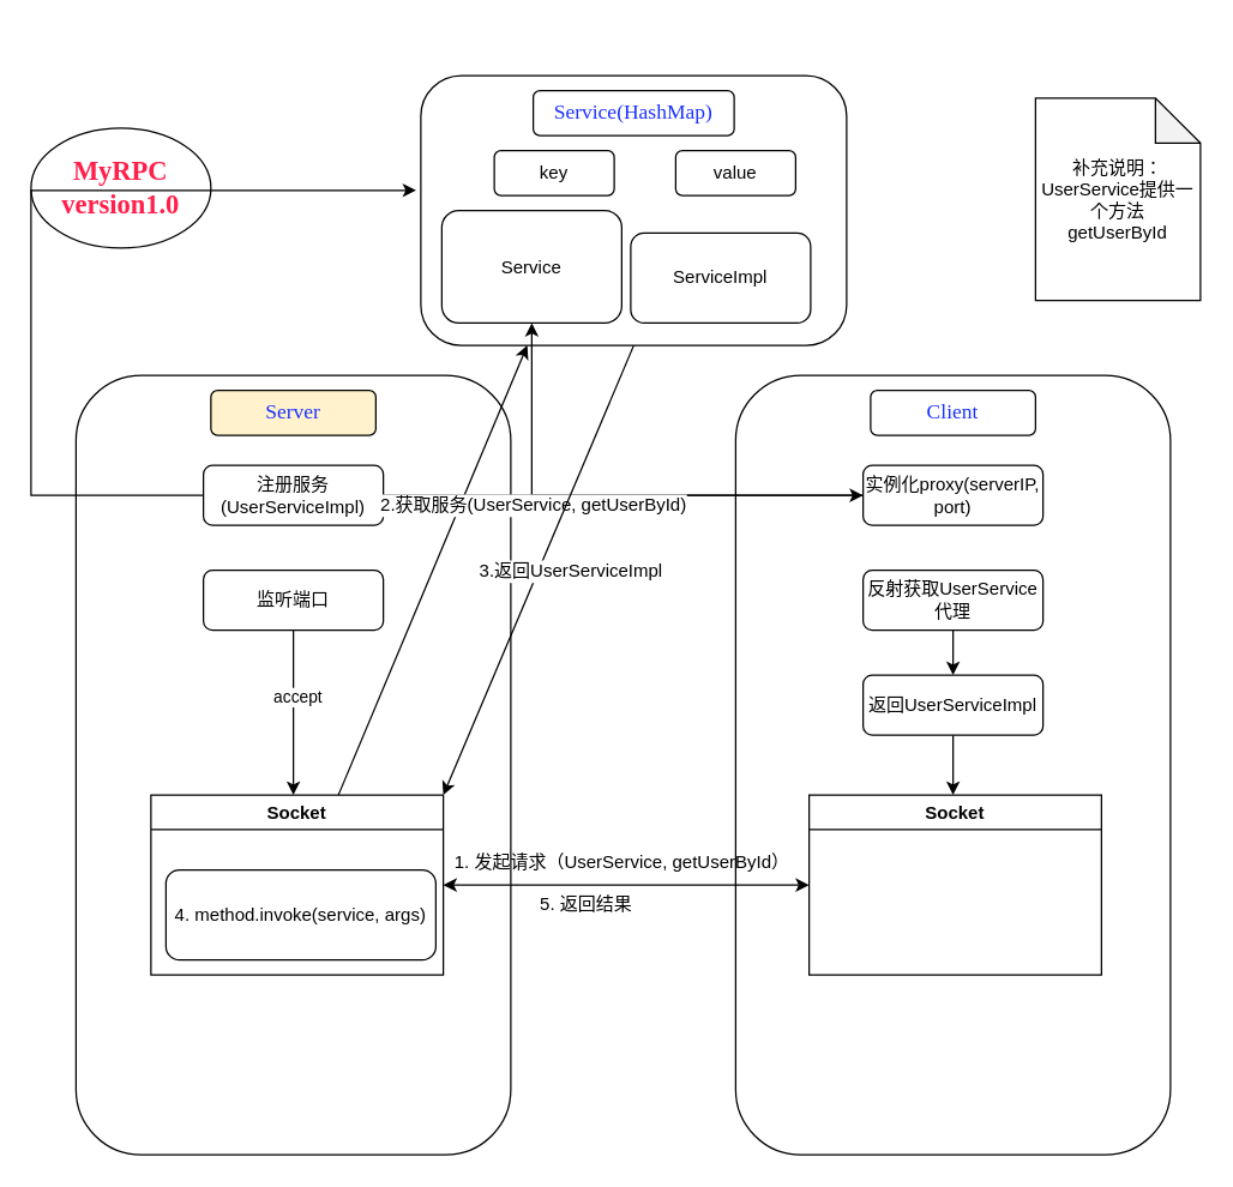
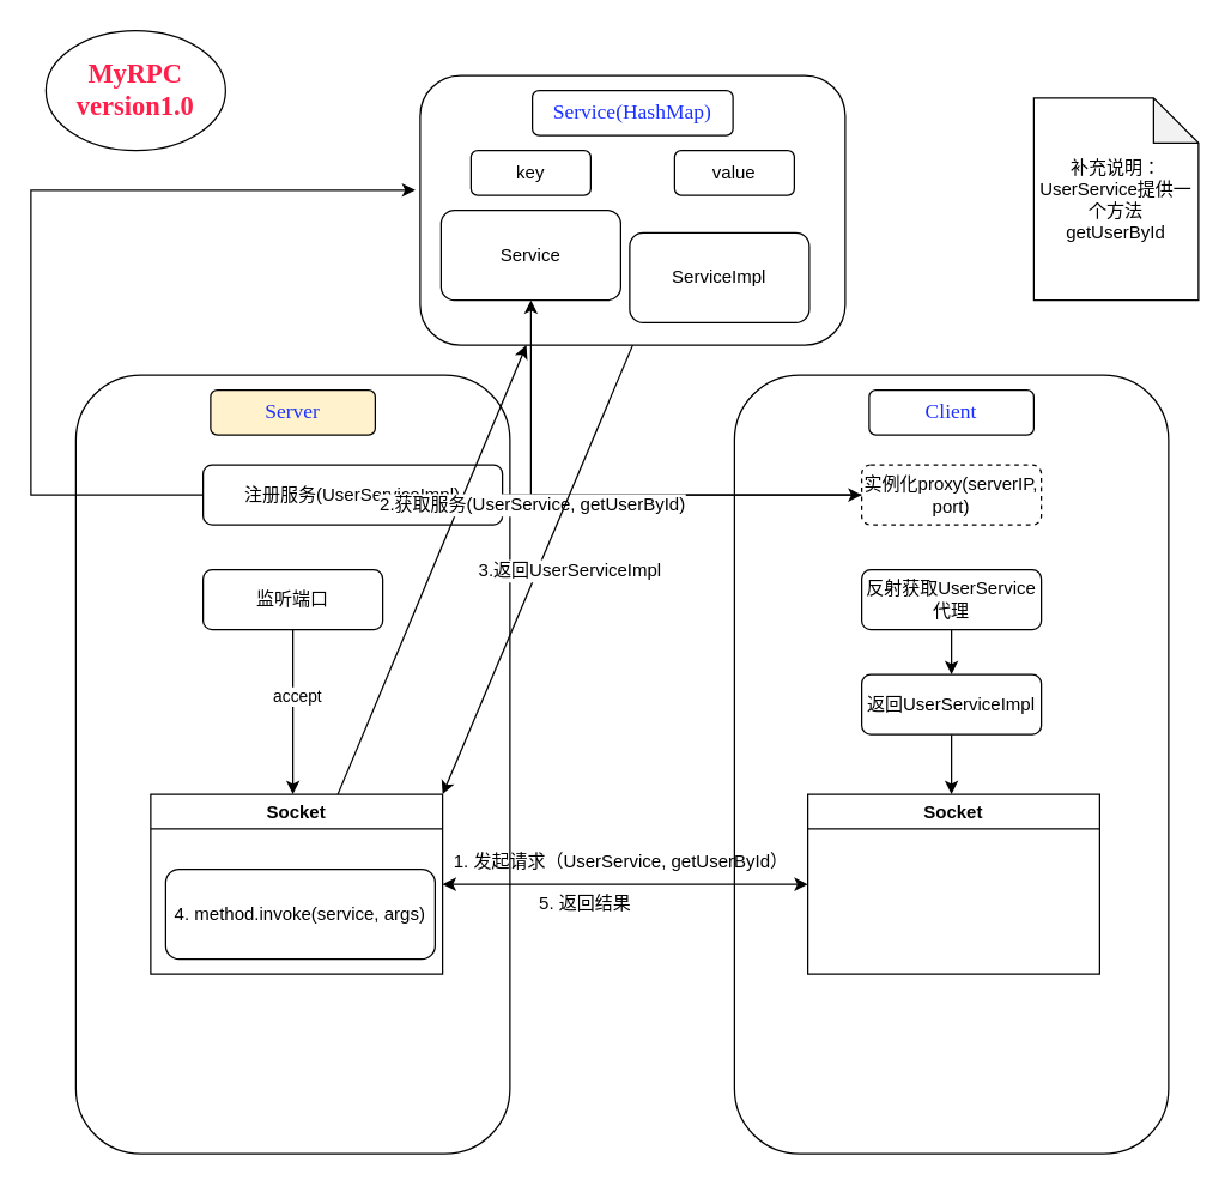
  <mxCell id="0" />
  <mxCell id="1" parent="0" />
  <mxCell id="2" value="&lt;div&gt;&lt;br&gt;&lt;/div&gt;" style="rounded=1;whiteSpace=wrap;html=1;" vertex="1" parent="1"><mxGeometry x="280" y="50" width="284" height="180" as="geometry" /></mxCell>
  <mxCell id="3" value="&lt;font color=&quot;#1930ff&quot; style=&quot;font-size: 14px;&quot; face=&quot;Comic Sans MS&quot;&gt;Service(HashMap)&lt;/font&gt;" style="rounded=1;whiteSpace=wrap;html=1;" vertex="1" parent="1"><mxGeometry x="355" y="60" width="134" height="30" as="geometry" /></mxCell>
- <mxCell id="4" value="Service" style="rounded=1;whiteSpace=wrap;html=1;" vertex="1" parent="1"><mxGeometry x="294" y="140" width="120" height="75" as="geometry" /></mxCell>
+ <mxCell id="4" value="Service" style="rounded=1;whiteSpace=wrap;html=1;" vertex="1" parent="1"><mxGeometry x="294" y="140" width="120" height="60" as="geometry" /></mxCell>
  <mxCell id="5" value="ServiceImpl" style="rounded=1;whiteSpace=wrap;html=1;" vertex="1" parent="1"><mxGeometry x="420" y="155" width="120" height="60" as="geometry" /></mxCell>
- <mxCell id="6" value="key" style="rounded=1;whiteSpace=wrap;html=1;" vertex="1" parent="1"><mxGeometry x="329" y="100" width="80" height="30" as="geometry" /></mxCell>
+ <mxCell id="6" value="key" style="rounded=1;whiteSpace=wrap;html=1;" vertex="1" parent="1"><mxGeometry x="314" y="100" width="80" height="30" as="geometry" /></mxCell>
  <mxCell id="7" value="value" style="rounded=1;whiteSpace=wrap;html=1;" vertex="1" parent="1"><mxGeometry x="450" y="100" width="80" height="30" as="geometry" /></mxCell>
  <mxCell id="8" value="" style="rounded=1;whiteSpace=wrap;html=1;" vertex="1" parent="1"><mxGeometry x="50" y="250" width="290" height="520" as="geometry" /></mxCell>
  <mxCell id="9" value="" style="rounded=1;whiteSpace=wrap;html=1;" vertex="1" parent="1"><mxGeometry x="490" y="250" width="290" height="520" as="geometry" /></mxCell>
  <mxCell id="10" value="&lt;font face=&quot;Comic Sans MS&quot; color=&quot;#1930ff&quot; style=&quot;font-size: 14px;&quot;&gt;Server&lt;/font&gt;" style="rounded=1;whiteSpace=wrap;html=1;fillColor=#fff2cc;" vertex="1" parent="1"><mxGeometry x="140" y="260" width="110" height="30" as="geometry" /></mxCell>
  <mxCell id="11" value="&lt;font style=&quot;font-size: 14px;&quot; color=&quot;#1930ff&quot; face=&quot;Comic Sans MS&quot;&gt;Client&lt;/font&gt;" style="rounded=1;whiteSpace=wrap;html=1;" vertex="1" parent="1"><mxGeometry x="580" y="260" width="110" height="30" as="geometry" /></mxCell>
- <mxCell id="12" value="&lt;h2&gt;&lt;font color=&quot;#ff1f4b&quot; style=&quot;font-size: 18px;&quot; face=&quot;Comic Sans MS&quot;&gt;MyRPC&lt;br&gt;version1.0&lt;/font&gt;&lt;/h2&gt;" style="ellipse;whiteSpace=wrap;html=1;" vertex="1" parent="1"><mxGeometry x="20" y="85" width="120" height="80" as="geometry" /></mxCell>
+ <mxCell id="12" value="&lt;h2&gt;&lt;font color=&quot;#ff1f4b&quot; style=&quot;font-size: 18px;&quot; face=&quot;Comic Sans MS&quot;&gt;MyRPC&lt;br&gt;version1.0&lt;/font&gt;&lt;/h2&gt;" style="ellipse;whiteSpace=wrap;html=1;" vertex="1" parent="1"><mxGeometry x="30" y="20" width="120" height="80" as="geometry" /></mxCell>
  <mxCell id="13" value="" style="edgeStyle=orthogonalEdgeStyle;rounded=0;orthogonalLoop=1;jettySize=auto;html=1;entryX=-0.011;entryY=0.425;entryDx=0;entryDy=0;entryPerimeter=0;" edge="1" parent="1" source="15" target="2"><mxGeometry relative="1" as="geometry"><mxPoint x="60" y="140" as="targetPoint" /><Array as="points"><mxPoint x="20" y="330" /><mxPoint x="20" y="126" /></Array></mxGeometry></mxCell>
  <mxCell id="14" value="" style="edgeStyle=orthogonalEdgeStyle;rounded=0;orthogonalLoop=1;jettySize=auto;html=1;" edge="1" parent="1" source="15" target="17"><mxGeometry relative="1" as="geometry" /></mxCell>
- <mxCell id="15" value="注册服务(UserServiceImpl)" style="rounded=1;whiteSpace=wrap;html=1;" vertex="1" parent="1"><mxGeometry x="135" y="310" width="120" height="40" as="geometry" /></mxCell>
+ <mxCell id="15" value="注册服务(UserServiceImpl)" style="rounded=1;whiteSpace=wrap;html=1;" vertex="1" parent="1"><mxGeometry x="135" y="310" width="200" height="40" as="geometry" /></mxCell>
  <mxCell id="16" value="" style="edgeStyle=orthogonalEdgeStyle;rounded=0;orthogonalLoop=1;jettySize=auto;html=1;" edge="1" parent="1" source="17" target="4"><mxGeometry relative="1" as="geometry" /></mxCell>
- <mxCell id="17" value="实例化proxy(serverIP, port)" style="rounded=1;whiteSpace=wrap;html=1;" vertex="1" parent="1"><mxGeometry x="575" y="310" width="120" height="40" as="geometry" /></mxCell>
+ <mxCell id="17" value="实例化proxy(serverIP, port)" style="rounded=1;whiteSpace=wrap;html=1;dashed=1;" vertex="1" parent="1"><mxGeometry x="575" y="310" width="120" height="40" as="geometry" /></mxCell>
  <mxCell id="18" value="" style="edgeStyle=orthogonalEdgeStyle;rounded=0;orthogonalLoop=1;jettySize=auto;html=1;" edge="1" parent="1" source="19" target="22"><mxGeometry relative="1" as="geometry" /></mxCell>
  <mxCell id="19" value="反射获取UserService代理" style="rounded=1;whiteSpace=wrap;html=1;" vertex="1" parent="1"><mxGeometry x="575" y="380" width="120" height="40" as="geometry" /></mxCell>
  <mxCell id="20" value="补充说明：&lt;div&gt;UserService提供一个方法&lt;/div&gt;&lt;div&gt;getUserById&lt;/div&gt;" style="shape=note;whiteSpace=wrap;html=1;backgroundOutline=1;darkOpacity=0.05;" vertex="1" parent="1"><mxGeometry x="690" y="65" width="110" height="135" as="geometry" /></mxCell>
  <mxCell id="21" value="" style="edgeStyle=orthogonalEdgeStyle;rounded=0;orthogonalLoop=1;jettySize=auto;html=1;" edge="1" parent="1" source="22"><mxGeometry relative="1" as="geometry"><mxPoint x="635" y="530" as="targetPoint" /></mxGeometry></mxCell>
  <mxCell id="22" value="返回UserServiceImpl" style="rounded=1;whiteSpace=wrap;html=1;" vertex="1" parent="1"><mxGeometry x="575" y="450" width="120" height="40" as="geometry" /></mxCell>
  <mxCell id="23" value="" style="edgeStyle=orthogonalEdgeStyle;rounded=0;orthogonalLoop=1;jettySize=auto;html=1;" edge="1" parent="1" source="25"><mxGeometry relative="1" as="geometry"><mxPoint x="195" y="530" as="targetPoint" /></mxGeometry></mxCell>
  <mxCell id="24" value="accept" style="edgeLabel;html=1;align=center;verticalAlign=middle;resizable=0;points=[];" vertex="1" connectable="0" parent="23"><mxGeometry x="-0.197" y="2" relative="1" as="geometry"><mxPoint as="offset" /></mxGeometry></mxCell>
  <mxCell id="25" value="监听端口" style="rounded=1;whiteSpace=wrap;html=1;" vertex="1" parent="1"><mxGeometry x="135" y="380" width="120" height="40" as="geometry" /></mxCell>
  <mxCell id="26" value="1. 发起请求（UserService, getUserById）" style="text;html=1;align=center;verticalAlign=middle;resizable=0;points=[];autosize=1;strokeColor=none;fillColor=none;" vertex="1" parent="1"><mxGeometry x="289" y="560" width="250" height="30" as="geometry" /></mxCell>
  <mxCell id="27" value="" style="endArrow=classic;html=1;rounded=0;exitX=0.75;exitY=0;exitDx=0;exitDy=0;entryX=0.25;entryY=1;entryDx=0;entryDy=0;" edge="1" parent="1" target="2"><mxGeometry width="50" height="50" relative="1" as="geometry"><mxPoint x="225" y="530" as="sourcePoint" /><mxPoint x="480" y="400" as="targetPoint" /></mxGeometry></mxCell>
  <mxCell id="28" value="&lt;font style=&quot;font-size: 12px;&quot;&gt;2.获取服务(UserService, getUserById)&lt;/font&gt;" style="edgeLabel;html=1;align=center;verticalAlign=middle;resizable=0;points=[];" vertex="1" connectable="0" parent="27"><mxGeometry x="0.068" y="-2" relative="1" as="geometry"><mxPoint x="60" y="-34" as="offset" /></mxGeometry></mxCell>
  <mxCell id="29" value="Socket" style="swimlane;whiteSpace=wrap;html=1;" vertex="1" parent="1"><mxGeometry x="100" y="530" width="195" height="120" as="geometry" /></mxCell>
  <mxCell id="30" value="" style="endArrow=classic;html=1;rounded=0;exitX=0.5;exitY=1;exitDx=0;exitDy=0;entryX=1;entryY=0;entryDx=0;entryDy=0;" edge="1" parent="1" source="2" target="29"><mxGeometry width="50" height="50" relative="1" as="geometry"><mxPoint x="470" y="460" as="sourcePoint" /><mxPoint x="520" y="410" as="targetPoint" /></mxGeometry></mxCell>
  <mxCell id="31" value="&lt;font style=&quot;font-size: 12px;&quot;&gt;3.返回UserServiceImpl&lt;/font&gt;" style="edgeLabel;html=1;align=center;verticalAlign=middle;resizable=0;points=[];" vertex="1" connectable="0" parent="30"><mxGeometry x="-0.011" y="3" relative="1" as="geometry"><mxPoint x="18" y="1" as="offset" /></mxGeometry></mxCell>
  <mxCell id="32" value="Socket" style="swimlane;whiteSpace=wrap;html=1;" vertex="1" parent="1"><mxGeometry x="539" y="530" width="195" height="120" as="geometry" /></mxCell>
  <mxCell id="33" value="" style="endArrow=classic;startArrow=classic;html=1;rounded=0;exitX=1;exitY=0.5;exitDx=0;exitDy=0;entryX=0;entryY=0.5;entryDx=0;entryDy=0;" edge="1" parent="1" source="29" target="32"><mxGeometry width="50" height="50" relative="1" as="geometry"><mxPoint x="470" y="440" as="sourcePoint" /><mxPoint x="520" y="390" as="targetPoint" /></mxGeometry></mxCell>
  <mxCell id="34" value="4. method.invoke(service, args)" style="rounded=1;whiteSpace=wrap;html=1;" vertex="1" parent="1"><mxGeometry x="110" y="580" width="180" height="60" as="geometry" /></mxCell>
  <mxCell id="35" value="5. 返回结果" style="text;html=1;align=center;verticalAlign=middle;resizable=0;points=[];autosize=1;strokeColor=none;fillColor=none;" vertex="1" parent="1"><mxGeometry x="350" y="588" width="80" height="30" as="geometry" /></mxCell>
